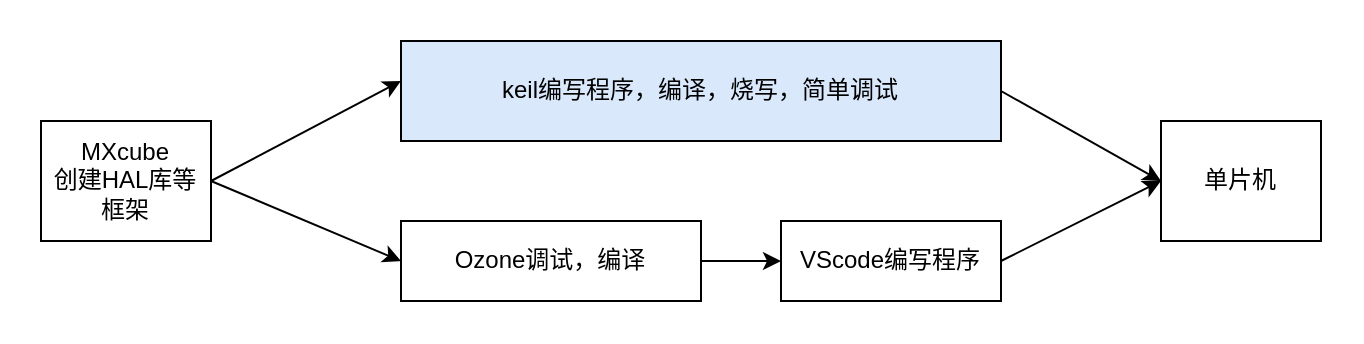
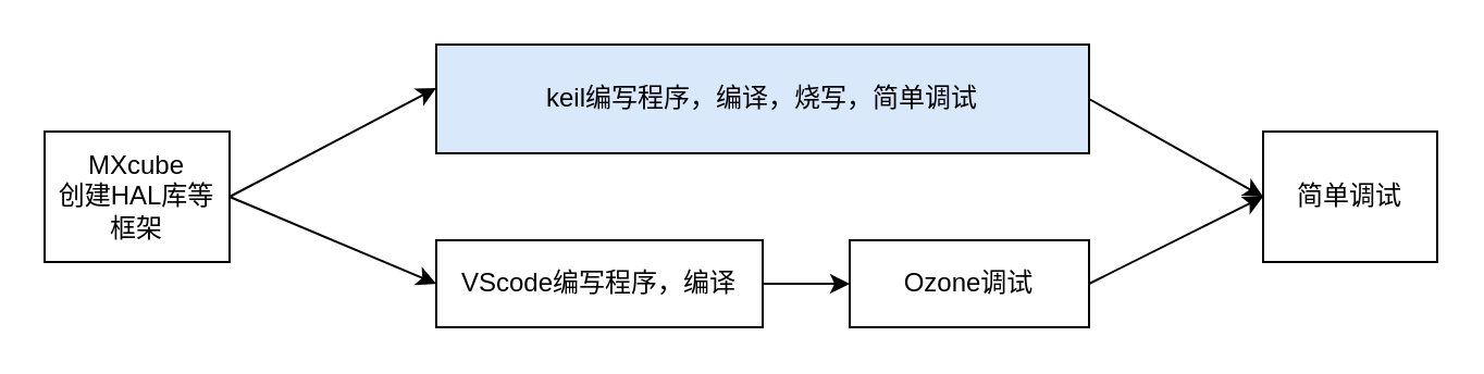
  <mxCell id="0" />
  <mxCell id="1" parent="0" />
  <mxCell id="2" value="MXcube&lt;br&gt;创建HAL库等框架" style="rounded=0;whiteSpace=wrap;html=1;" vertex="1" parent="1"><mxGeometry x="20" y="60" width="85" height="60" as="geometry" /></mxCell>
  <mxCell id="3" value="" style="endArrow=classic;html=1;exitX=1;exitY=0.5;exitDx=0;exitDy=0;" edge="1" parent="1" source="2"><mxGeometry width="50" height="50" relative="1" as="geometry"><mxPoint x="350" y="120" as="sourcePoint" /><mxPoint x="200" y="40" as="targetPoint" /></mxGeometry></mxCell>
  <mxCell id="4" value="" style="endArrow=classic;html=1;exitX=1;exitY=0.5;exitDx=0;exitDy=0;" edge="1" parent="1" source="2"><mxGeometry width="50" height="50" relative="1" as="geometry"><mxPoint x="350" y="120" as="sourcePoint" /><mxPoint x="200" y="130" as="targetPoint" /></mxGeometry></mxCell>
  <mxCell id="5" value="keil编写程序，编译，烧写，简单调试" style="rounded=0;whiteSpace=wrap;html=1;fillColor=#dae8fc;" vertex="1" parent="1"><mxGeometry x="200" y="20" width="300" height="50" as="geometry" /></mxCell>
- <mxCell id="6" value="Ozone调试，编译" style="rounded=0;whiteSpace=wrap;html=1;" vertex="1" parent="1"><mxGeometry x="200" y="110" width="150" height="40" as="geometry" /></mxCell>
+ <mxCell id="6" value="VScode编写程序，编译" style="rounded=0;whiteSpace=wrap;html=1;" vertex="1" parent="1"><mxGeometry x="200" y="110" width="150" height="40" as="geometry" /></mxCell>
  <mxCell id="7" value="" style="endArrow=classic;html=1;exitX=1;exitY=0.5;exitDx=0;exitDy=0;" edge="1" parent="1" source="6"><mxGeometry width="50" height="50" relative="1" as="geometry"><mxPoint x="350" y="100" as="sourcePoint" /><mxPoint x="390" y="130" as="targetPoint" /><Array as="points"><mxPoint x="390" y="130" /></Array></mxGeometry></mxCell>
- <mxCell id="8" value="VScode编写程序" style="rounded=0;whiteSpace=wrap;html=1;" vertex="1" parent="1"><mxGeometry x="390" y="110" width="110" height="40" as="geometry" /></mxCell>
+ <mxCell id="8" value="Ozone调试" style="rounded=0;whiteSpace=wrap;html=1;" vertex="1" parent="1"><mxGeometry x="390" y="110" width="110" height="40" as="geometry" /></mxCell>
  <mxCell id="9" value="" style="endArrow=classic;html=1;exitX=1;exitY=0.5;exitDx=0;exitDy=0;" edge="1" parent="1" source="8"><mxGeometry width="50" height="50" relative="1" as="geometry"><mxPoint x="350" y="100" as="sourcePoint" /><mxPoint x="580" y="90" as="targetPoint" /></mxGeometry></mxCell>
  <mxCell id="10" value="" style="endArrow=classic;html=1;exitX=1;exitY=0.5;exitDx=0;exitDy=0;" edge="1" parent="1" source="5"><mxGeometry width="50" height="50" relative="1" as="geometry"><mxPoint x="350" y="100" as="sourcePoint" /><mxPoint x="580" y="90" as="targetPoint" /></mxGeometry></mxCell>
- <mxCell id="11" value="单片机" style="rounded=0;whiteSpace=wrap;html=1;" vertex="1" parent="1"><mxGeometry x="580" y="60" width="80" height="60" as="geometry" /></mxCell>
+ <mxCell id="11" value="简单调试" style="rounded=0;whiteSpace=wrap;html=1;" vertex="1" parent="1"><mxGeometry x="580" y="60" width="80" height="60" as="geometry" /></mxCell>
